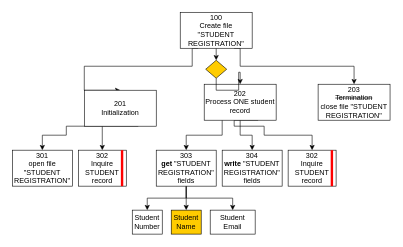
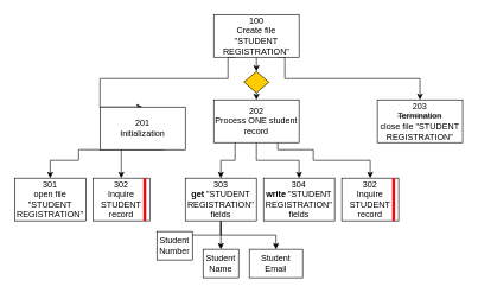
  <mxCell id="0" />
  <mxCell id="1" parent="0" />
  <mxCell id="2" style="edgeStyle=orthogonalEdgeStyle;rounded=0;orthogonalLoop=1;jettySize=auto;html=1;exitX=0.25;exitY=1;exitDx=0;exitDy=0;entryX=0.5;entryY=0;entryDx=0;entryDy=0;" edge="1" parent="1" source="5" target="8"><mxGeometry relative="1" as="geometry"><Array as="points"><mxPoint x="320" y="80" /><mxPoint x="320" y="110" /><mxPoint x="140" y="110" /></Array></mxGeometry></mxCell>
  <mxCell id="3" style="edgeStyle=orthogonalEdgeStyle;rounded=0;orthogonalLoop=1;jettySize=auto;html=1;exitX=0.75;exitY=1;exitDx=0;exitDy=0;entryX=0.5;entryY=0;entryDx=0;entryDy=0;" edge="1" parent="1" source="5" target="13"><mxGeometry relative="1" as="geometry"><Array as="points"><mxPoint x="400" y="80" /><mxPoint x="400" y="110" /><mxPoint x="590" y="110" /></Array></mxGeometry></mxCell>
  <mxCell id="4" style="edgeStyle=orthogonalEdgeStyle;rounded=0;orthogonalLoop=1;jettySize=auto;html=1;exitX=0.5;exitY=1;exitDx=0;exitDy=0;entryX=0.5;entryY=0;entryDx=0;entryDy=0;" edge="1" parent="1" source="5" target="24"><mxGeometry relative="1" as="geometry" /></mxCell>
  <mxCell id="5" value="100&lt;br&gt;Create file &quot;STUDENT REGISTRATION&quot;" style="rounded=1;whiteSpace=wrap;html=1;arcSize=0;" vertex="1" parent="1"><mxGeometry x="300" y="20" width="120" height="60" as="geometry" /></mxCell>
  <mxCell id="6" style="edgeStyle=orthogonalEdgeStyle;rounded=0;orthogonalLoop=1;jettySize=auto;html=1;exitX=0.25;exitY=1;exitDx=0;exitDy=0;entryX=0.5;entryY=0;entryDx=0;entryDy=0;" edge="1" parent="1" source="8" target="14"><mxGeometry relative="1" as="geometry"><Array as="points"><mxPoint x="110" y="225" /><mxPoint x="70" y="225" /></Array></mxGeometry></mxCell>
  <mxCell id="7" style="edgeStyle=orthogonalEdgeStyle;rounded=0;orthogonalLoop=1;jettySize=auto;html=1;exitX=0.75;exitY=1;exitDx=0;exitDy=0;entryX=0.5;entryY=0;entryDx=0;entryDy=0;" edge="1" parent="1" source="8" target="26"><mxGeometry relative="1" as="geometry"><Array as="points"><mxPoint x="170" y="240" /><mxPoint x="170" y="240" /></Array></mxGeometry></mxCell>
  <mxCell id="8" value="201&lt;br&gt;Initialization" style="rounded=1;whiteSpace=wrap;html=1;arcSize=0;" vertex="1" parent="1"><mxGeometry x="140" y="150" width="120" height="60" as="geometry" /></mxCell>
  <mxCell id="9" style="edgeStyle=orthogonalEdgeStyle;rounded=0;orthogonalLoop=1;jettySize=auto;html=1;exitX=0.25;exitY=1;exitDx=0;exitDy=0;entryX=0.5;entryY=0;entryDx=0;entryDy=0;" edge="1" parent="1" source="12" target="19"><mxGeometry relative="1" as="geometry" /></mxCell>
  <mxCell id="10" style="edgeStyle=orthogonalEdgeStyle;rounded=0;orthogonalLoop=1;jettySize=auto;html=1;exitX=0.5;exitY=1;exitDx=0;exitDy=0;entryX=0.5;entryY=0;entryDx=0;entryDy=0;" edge="1" parent="1" source="12" target="15"><mxGeometry relative="1" as="geometry" /></mxCell>
  <mxCell id="11" style="edgeStyle=orthogonalEdgeStyle;rounded=0;orthogonalLoop=1;jettySize=auto;html=1;exitX=0.75;exitY=1;exitDx=0;exitDy=0;entryX=0.5;entryY=0;entryDx=0;entryDy=0;" edge="1" parent="1" source="12" target="29"><mxGeometry relative="1" as="geometry"><Array as="points"><mxPoint x="390" y="210" /><mxPoint x="440" y="210" /><mxPoint x="440" y="225" /><mxPoint x="520" y="225" /></Array></mxGeometry></mxCell>
- <mxCell id="12" value="202&lt;br&gt;Process ONE student record" style="rounded=1;whiteSpace=wrap;html=1;arcSize=0;" vertex="1" parent="1"><mxGeometry x="340" y="140" width="120" height="60" as="geometry" /></mxCell>
+ <mxCell id="12" value="202&lt;br&gt;Process ONE student record" style="rounded=1;whiteSpace=wrap;html=1;arcSize=0;" vertex="1" parent="1"><mxGeometry x="300" y="140" width="120" height="60" as="geometry" /></mxCell>
  <mxCell id="13" value="203&lt;br&gt;&lt;strike&gt;Termination&lt;br&gt;&lt;/strike&gt;close file &quot;STUDENT REGISTRATION&quot;&lt;strike&gt;&lt;br&gt;&lt;/strike&gt;" style="rounded=1;whiteSpace=wrap;html=1;arcSize=0;" vertex="1" parent="1"><mxGeometry x="530" y="140" width="120" height="60" as="geometry" /></mxCell>
  <mxCell id="14" value="301&lt;br&gt;open file &quot;STUDENT REGISTRATION&quot;" style="rounded=0;whiteSpace=wrap;html=1;" vertex="1" parent="1"><mxGeometry x="20" y="250" width="100" height="60" as="geometry" /></mxCell>
  <mxCell id="15" value="304&lt;br&gt;&lt;b&gt;write &lt;/b&gt;&quot;STUDENT REGISTRATION&quot; fields" style="rounded=0;whiteSpace=wrap;html=1;" vertex="1" parent="1"><mxGeometry x="370" y="250" width="100" height="60" as="geometry" /></mxCell>
  <mxCell id="16" style="edgeStyle=orthogonalEdgeStyle;rounded=0;orthogonalLoop=1;jettySize=auto;html=1;exitX=0.5;exitY=1;exitDx=0;exitDy=0;entryX=0.5;entryY=0;entryDx=0;entryDy=0;" edge="1" parent="1" source="19" target="20"><mxGeometry relative="1" as="geometry"><mxPoint x="270" y="350" as="targetPoint" /></mxGeometry></mxCell>
  <mxCell id="17" style="edgeStyle=orthogonalEdgeStyle;rounded=0;orthogonalLoop=1;jettySize=auto;html=1;exitX=0.5;exitY=1;exitDx=0;exitDy=0;entryX=0.5;entryY=0;entryDx=0;entryDy=0;" edge="1" parent="1" source="19" target="21"><mxGeometry relative="1" as="geometry"><mxPoint x="310" y="350" as="targetPoint" /></mxGeometry></mxCell>
  <mxCell id="18" style="edgeStyle=orthogonalEdgeStyle;rounded=0;orthogonalLoop=1;jettySize=auto;html=1;exitX=0.5;exitY=1;exitDx=0;exitDy=0;entryX=0.5;entryY=0;entryDx=0;entryDy=0;" edge="1" parent="1" source="19" target="22"><mxGeometry relative="1" as="geometry"><mxPoint x="350" y="350" as="targetPoint" /></mxGeometry></mxCell>
  <mxCell id="19" value="303&lt;br&gt;&lt;b&gt;get &lt;/b&gt;&quot;STUDENT REGISTRATION&quot; fields" style="rounded=0;whiteSpace=wrap;html=1;" vertex="1" parent="1"><mxGeometry x="260" y="250" width="100" height="60" as="geometry" /></mxCell>
- <mxCell id="20" value="Student Number" style="rounded=0;whiteSpace=wrap;html=1;" vertex="1" parent="1"><mxGeometry x="220" y="350" width="50" height="40" as="geometry" /></mxCell>
- <mxCell id="21" value="Student Name" style="rounded=0;whiteSpace=wrap;html=1;fillColor=#ffcc00;" vertex="1" parent="1"><mxGeometry x="285" y="350" width="50" height="40" as="geometry" /></mxCell>
+ <mxCell id="20" value="Student Number" style="rounded=0;whiteSpace=wrap;html=1;" vertex="1" parent="1"><mxGeometry x="220" y="325" width="50" height="40" as="geometry" /></mxCell>
+ <mxCell id="21" value="Student Name" style="rounded=0;whiteSpace=wrap;html=1;" vertex="1" parent="1"><mxGeometry x="285" y="350" width="50" height="40" as="geometry" /></mxCell>
  <mxCell id="22" value="Student Email" style="rounded=0;whiteSpace=wrap;html=1;" vertex="1" parent="1"><mxGeometry x="350" y="350" width="75" height="40" as="geometry" /></mxCell>
  <mxCell id="23" style="edgeStyle=orthogonalEdgeStyle;rounded=0;orthogonalLoop=1;jettySize=auto;html=1;exitX=0.5;exitY=1;exitDx=0;exitDy=0;entryX=0.5;entryY=0;entryDx=0;entryDy=0;" edge="1" parent="1" source="24" target="12"><mxGeometry relative="1" as="geometry" /></mxCell>
  <mxCell id="24" value="" style="rhombus;whiteSpace=wrap;html=1;fillColor=#FFCC00;" vertex="1" parent="1"><mxGeometry x="342.5" y="100" width="35" height="30" as="geometry" /></mxCell>
  <mxCell id="25" value="" style="group" vertex="1" connectable="0" parent="1"><mxGeometry x="130" y="250" width="80" height="60" as="geometry" /></mxCell>
  <mxCell id="26" value="302&lt;br&gt;Inquire STUDENT record" style="rounded=0;whiteSpace=wrap;html=1;" vertex="1" parent="25"><mxGeometry width="80" height="60" as="geometry" /></mxCell>
  <mxCell id="27" value="" style="endArrow=none;html=1;rounded=0;fillColor=#f8cecc;strokeColor=#FF0000;strokeWidth=4;" edge="1" parent="25"><mxGeometry width="50" height="50" relative="1" as="geometry"><mxPoint x="73" y="60" as="sourcePoint" /><mxPoint x="73" as="targetPoint" /></mxGeometry></mxCell>
  <mxCell id="28" value="" style="group" vertex="1" connectable="0" parent="1"><mxGeometry x="480" y="250" width="80" height="60" as="geometry" /></mxCell>
  <mxCell id="29" value="302&lt;br&gt;Inquire STUDENT record" style="rounded=0;whiteSpace=wrap;html=1;" vertex="1" parent="28"><mxGeometry width="80" height="60" as="geometry" /></mxCell>
  <mxCell id="30" value="" style="endArrow=none;html=1;rounded=0;fillColor=#f8cecc;strokeColor=#FF0000;strokeWidth=4;" edge="1" parent="28"><mxGeometry width="50" height="50" relative="1" as="geometry"><mxPoint x="73" y="60" as="sourcePoint" /><mxPoint x="73" as="targetPoint" /></mxGeometry></mxCell>
